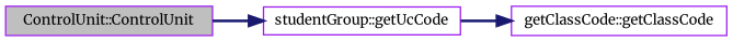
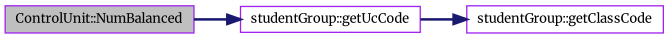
  digraph {
    fontname=Merriweather
    rankdir=LR
    node [color=purple fillcolor=white fontname=Merriweather fontsize=10 shape=record style=filled]
    edge [color=midnightblue fontname=Merriweather fontsize=10 labelfontname=Helvetica labelfontsize=10 style=bold]
-   n1 [fillcolor=grey75 fontcolor=black height=0.2 label="ControlUnit::ControlUnit" width=0.4]
+   n1 [fillcolor=grey75 fontcolor=black height=0.2 label="ControlUnit::NumBalanced" width=0.4]
    n2 [height=0.2 label="studentGroup::getUcCode" width=0.4]
-   n3 [height=0.2 label="getClassCode::getClassCode" width=0.4]
+   n3 [height=0.2 label="studentGroup::getClassCode" width=0.4]
    n1 -> n2
    n2 -> n3
  }
